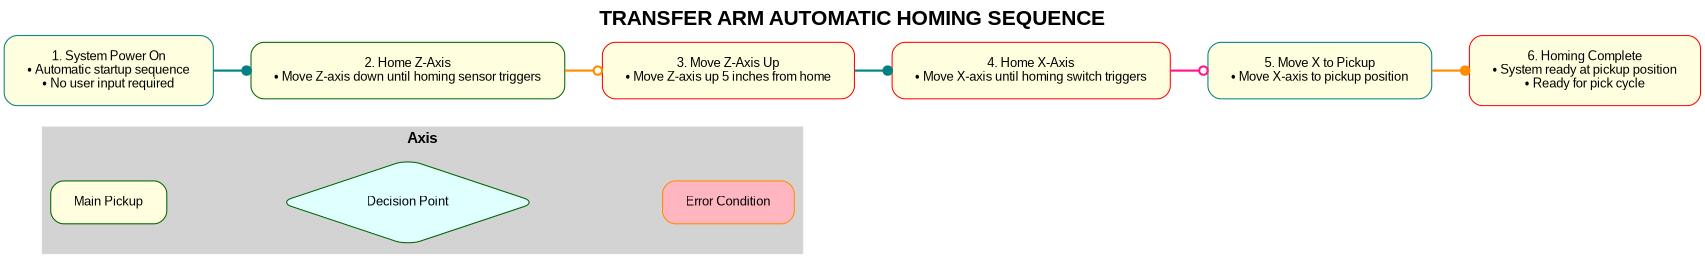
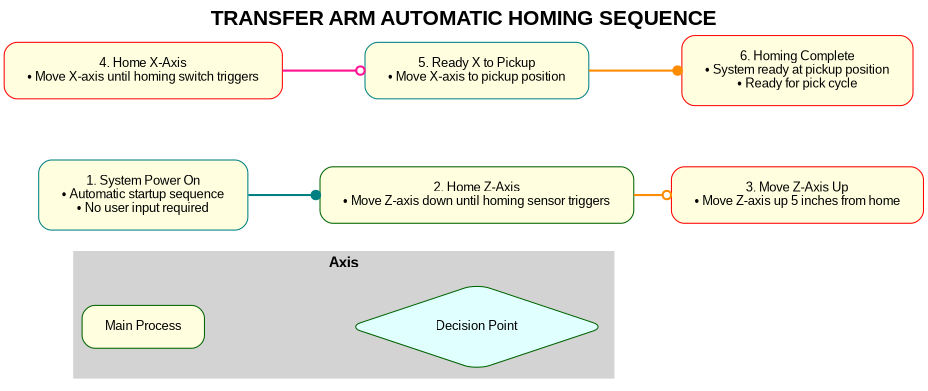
  digraph {
    fontname="Arial Bold"
    fontsize=20
    label="TRANSFER ARM AUTOMATIC HOMING SEQUENCE"
    labelloc=t
    nodesep=0.8
    rankdir=LR
    ranksep=0.5
    splines=true
    node [color=darkgreen fillcolor=lightyellow fontname=Arial fontsize=12 margin="0.3,0.2" shape=box style="filled,rounded"]
    edge [fontname=Arial fontsize=10 penwidth=2 arrowhead=dot]
-   n1 [label="Main Pickup"]
+   n1 [label="Main Process"]
    n2 [fillcolor=lightcyan label="Decision Point" shape=diamond]
-   n3 [color=darkorange fillcolor=lightpink label="Error Condition"]
    n4 [color=teal label="1. System Power On\n• Automatic startup sequence\n• No user input required"]
    n5 [label="2. Home Z-Axis\n• Move Z-axis down until homing sensor triggers"]
    n6 [color=red label="3. Move Z-Axis Up\n• Move Z-axis up 5 inches from home"]
    n7 [color=red label="4. Home X-Axis\n• Move X-axis until homing switch triggers"]
-   n8 [color=teal label="5. Move X to Pickup\n• Move X-axis to pickup position"]
+   n8 [color=teal label="5. Ready X to Pickup\n• Move X-axis to pickup position"]
    n9 [color=red label="6. Homing Complete\n• System ready at pickup position\n• Ready for pick cycle"]
    subgraph cluster_1 {
      color=lightgrey
      fontsize=14
      label=Axis
      style=filled
      n1
      n2
-     n3
    }
    n1 -> n2 [style=invis arrowhead=""]
-   n2 -> n3 [style=invis arrowhead=""]
    n4 -> n5 [color=teal]
    n5 -> n6 [arrowhead=odot color=darkorange]
-   n6 -> n7 [color=teal]
    n7 -> n8 [arrowhead=odot color=deeppink]
    n8 -> n9 [color=darkorange]
  }
